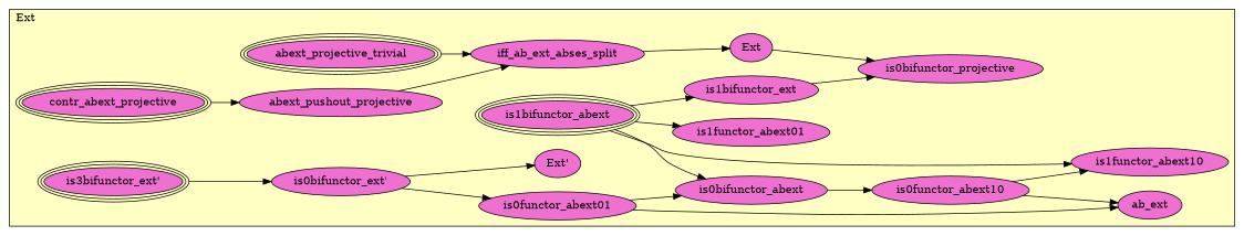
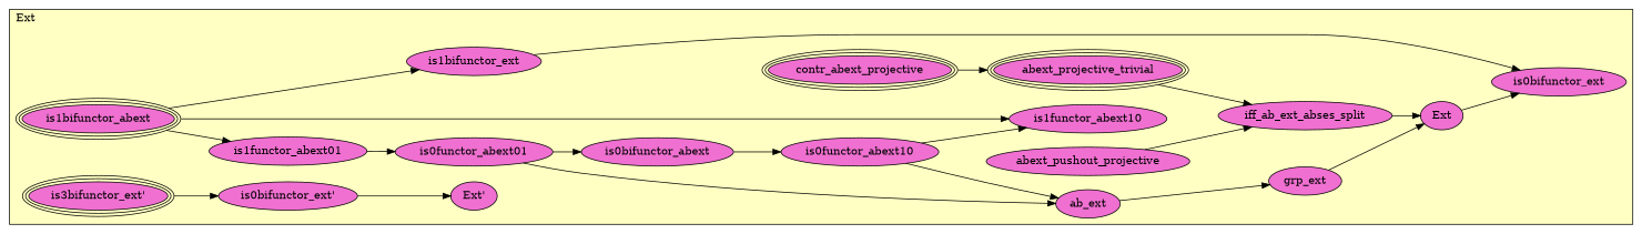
  digraph {
    rankdir=LR
    node [fillcolor="#F070D1" style=filled]
    n1 [label=abext_projective_trivial peripheries=3]
    n2 [label=contr_abext_projective peripheries=3]
    n3 [label=abext_pushout_projective]
    n4 [label=is1bifunctor_abext peripheries=3]
    n5 [label=is0bifunctor_abext]
    n6 [label=is1functor_abext10]
    n7 [label=is1functor_abext01]
    n8 [label=is0functor_abext10]
    n9 [label=is0functor_abext01]
    n10 [label=ab_ext]
+   n11 [label=grp_ext]
    n12 [label="is3bifunctor_ext'" peripheries=3]
    n13 [label="is0bifunctor_ext'"]
    n14 [label="Ext'"]
    n15 [label=iff_ab_ext_abses_split]
    n16 [label=is1bifunctor_ext]
-   n17 [label=is0bifunctor_projective]
+   n17 [label=is0bifunctor_ext]
    n18 [label=Ext]
    subgraph cluster_1 {
      fillcolor="#FFFFC3"
      label=Ext
      labeljust=l
      style=filled
      n1
      n2
      n3
      n4
      n5
      n6
      n7
      n8
      n9
      n10
+     n11
      n12
      n13
      n14
      n15
      n16
      n17
      n18
    }
    n1 -> n15
-   n2 -> n3
+   n2 -> n1
    n3 -> n15
-   n4 -> n5
    n4 -> n6
    n4 -> n7
    n4 -> n16
    n5 -> n8
-   n13 -> n9
+   n7 -> n9
    n8 -> n6
    n8 -> n10
    n9 -> n5
    n9 -> n10
+   n10 -> n11
+   n11 -> n18
    n12 -> n13
    n13 -> n14
    n15 -> n18
    n16 -> n17
    n18 -> n17
  }
